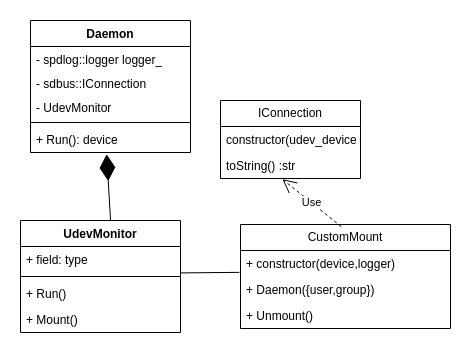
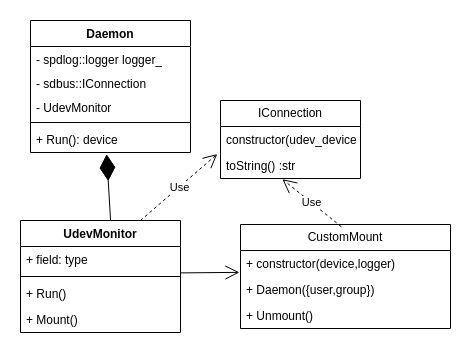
  <mxCell id="0" />
  <mxCell id="1" parent="0" />
  <mxCell id="2" value="Daemon" style="swimlane;fontStyle=1;align=center;verticalAlign=top;childLayout=stackLayout;horizontal=1;startSize=26;horizontalStack=0;resizeParent=1;resizeParentMax=0;resizeLast=0;collapsible=1;marginBottom=0;whiteSpace=wrap;html=1;" vertex="1" parent="1"><mxGeometry x="30" y="20" width="160" height="132" as="geometry" /></mxCell>
  <mxCell id="3" value="- spdlog::logger logger_" style="text;strokeColor=none;fillColor=none;align=left;verticalAlign=top;spacingLeft=4;spacingRight=4;overflow=hidden;rotatable=0;points=[[0,0.5],[1,0.5]];portConstraint=eastwest;whiteSpace=wrap;html=1;" vertex="1" parent="2"><mxGeometry y="26" width="160" height="24" as="geometry" /></mxCell>
  <mxCell id="4" value="- sdbus::IConnection" style="text;strokeColor=none;fillColor=none;align=left;verticalAlign=top;spacingLeft=4;spacingRight=4;overflow=hidden;rotatable=0;points=[[0,0.5],[1,0.5]];portConstraint=eastwest;whiteSpace=wrap;html=1;" vertex="1" parent="2"><mxGeometry y="50" width="160" height="24" as="geometry" /></mxCell>
  <mxCell id="5" value="- UdevMonitor" style="text;strokeColor=none;fillColor=none;align=left;verticalAlign=top;spacingLeft=4;spacingRight=4;overflow=hidden;rotatable=0;points=[[0,0.5],[1,0.5]];portConstraint=eastwest;whiteSpace=wrap;html=1;" vertex="1" parent="2"><mxGeometry y="74" width="160" height="24" as="geometry" /></mxCell>
  <mxCell id="6" value="" style="line;strokeWidth=1;fillColor=none;align=left;verticalAlign=middle;spacingTop=-1;spacingLeft=3;spacingRight=3;rotatable=0;labelPosition=right;points=[];portConstraint=eastwest;strokeColor=inherit;" vertex="1" parent="2"><mxGeometry y="98" width="160" height="8" as="geometry" /></mxCell>
  <mxCell id="7" value="+ Run(): device" style="text;strokeColor=none;fillColor=none;align=left;verticalAlign=top;spacingLeft=4;spacingRight=4;overflow=hidden;rotatable=0;points=[[0,0.5],[1,0.5]];portConstraint=eastwest;whiteSpace=wrap;html=1;" vertex="1" parent="2"><mxGeometry y="106" width="160" height="26" as="geometry" /></mxCell>
  <mxCell id="8" value="UdevMonitor" style="swimlane;fontStyle=1;align=center;verticalAlign=top;childLayout=stackLayout;horizontal=1;startSize=26;horizontalStack=0;resizeParent=1;resizeParentMax=0;resizeLast=0;collapsible=1;marginBottom=0;whiteSpace=wrap;html=1;" vertex="1" parent="1"><mxGeometry x="20" y="220" width="160" height="112" as="geometry" /></mxCell>
  <mxCell id="9" value="+ field: type" style="text;strokeColor=none;fillColor=none;align=left;verticalAlign=top;spacingLeft=4;spacingRight=4;overflow=hidden;rotatable=0;points=[[0,0.5],[1,0.5]];portConstraint=eastwest;whiteSpace=wrap;html=1;" vertex="1" parent="8"><mxGeometry y="26" width="160" height="26" as="geometry" /></mxCell>
  <mxCell id="10" value="" style="line;strokeWidth=1;fillColor=none;align=left;verticalAlign=middle;spacingTop=-1;spacingLeft=3;spacingRight=3;rotatable=0;labelPosition=right;points=[];portConstraint=eastwest;strokeColor=inherit;" vertex="1" parent="8"><mxGeometry y="52" width="160" height="8" as="geometry" /></mxCell>
  <mxCell id="11" value="+ Run()" style="text;strokeColor=none;fillColor=none;align=left;verticalAlign=top;spacingLeft=4;spacingRight=4;overflow=hidden;rotatable=0;points=[[0,0.5],[1,0.5]];portConstraint=eastwest;whiteSpace=wrap;html=1;" vertex="1" parent="8"><mxGeometry y="60" width="160" height="26" as="geometry" /></mxCell>
  <mxCell id="12" value="+ Mount()" style="text;strokeColor=none;fillColor=none;align=left;verticalAlign=top;spacingLeft=4;spacingRight=4;overflow=hidden;rotatable=0;points=[[0,0.5],[1,0.5]];portConstraint=eastwest;whiteSpace=wrap;html=1;" vertex="1" parent="8"><mxGeometry y="86" width="160" height="26" as="geometry" /></mxCell>
  <mxCell id="13" value="" style="endArrow=diamondThin;endFill=1;endSize=24;html=1;rounded=0;entryX=0.476;entryY=1.066;entryDx=0;entryDy=0;entryPerimeter=0;exitX=0.563;exitY=0;exitDx=0;exitDy=0;exitPerimeter=0;" edge="1" parent="1" source="8" target="7"><mxGeometry width="160" relative="1" as="geometry"><mxPoint x="-100" y="10" as="sourcePoint" /><mxPoint x="210" y="190" as="targetPoint" /></mxGeometry></mxCell>
  <mxCell id="14" value="CustomMount" style="swimlane;fontStyle=0;childLayout=stackLayout;horizontal=1;startSize=26;fillColor=none;horizontalStack=0;resizeParent=1;resizeParentMax=0;resizeLast=0;collapsible=1;marginBottom=0;whiteSpace=wrap;html=1;" vertex="1" parent="1"><mxGeometry x="240" y="224" width="210" height="104" as="geometry" /></mxCell>
  <mxCell id="15" value="+ constructor(device,logger)" style="text;strokeColor=none;fillColor=none;align=left;verticalAlign=top;spacingLeft=4;spacingRight=4;overflow=hidden;rotatable=0;points=[[0,0.5],[1,0.5]];portConstraint=eastwest;whiteSpace=wrap;html=1;" vertex="1" parent="14"><mxGeometry y="26" width="210" height="26" as="geometry" /></mxCell>
  <mxCell id="16" value="+ Daemon({user,group})" style="text;strokeColor=none;fillColor=none;align=left;verticalAlign=top;spacingLeft=4;spacingRight=4;overflow=hidden;rotatable=0;points=[[0,0.5],[1,0.5]];portConstraint=eastwest;whiteSpace=wrap;html=1;" vertex="1" parent="14"><mxGeometry y="52" width="210" height="26" as="geometry" /></mxCell>
  <mxCell id="17" value="+ Unmount()" style="text;strokeColor=none;fillColor=none;align=left;verticalAlign=top;spacingLeft=4;spacingRight=4;overflow=hidden;rotatable=0;points=[[0,0.5],[1,0.5]];portConstraint=eastwest;whiteSpace=wrap;html=1;" vertex="1" parent="14"><mxGeometry y="78" width="210" height="26" as="geometry" /></mxCell>
- <mxCell id="18" value="" style="endArrow=none;endFill=1;endSize=12;html=1;rounded=0;entryX=-0.005;entryY=0.841;entryDx=0;entryDy=0;entryPerimeter=0;exitX=0.997;exitY=1.016;exitDx=0;exitDy=0;exitPerimeter=0;" edge="1" parent="1" source="9" target="15"><mxGeometry width="160" relative="1" as="geometry"><mxPoint x="50" y="240" as="sourcePoint" /><mxPoint x="210" y="240" as="targetPoint" /></mxGeometry></mxCell>
+ <mxCell id="18" value="" style="endArrow=open;endFill=1;endSize=12;html=1;rounded=0;entryX=-0.005;entryY=0.841;entryDx=0;entryDy=0;entryPerimeter=0;exitX=0.997;exitY=1.016;exitDx=0;exitDy=0;exitPerimeter=0;" edge="1" parent="1" source="9" target="15"><mxGeometry width="160" relative="1" as="geometry"><mxPoint x="50" y="240" as="sourcePoint" /><mxPoint x="210" y="240" as="targetPoint" /></mxGeometry></mxCell>
  <mxCell id="19" value="IConnection" style="swimlane;fontStyle=0;childLayout=stackLayout;horizontal=1;startSize=26;fillColor=none;horizontalStack=0;resizeParent=1;resizeParentMax=0;resizeLast=0;collapsible=1;marginBottom=0;whiteSpace=wrap;html=1;" vertex="1" parent="1"><mxGeometry x="220" y="100" width="140" height="78" as="geometry" /></mxCell>
  <mxCell id="20" value="constructor(udev_device)" style="text;strokeColor=none;fillColor=none;align=left;verticalAlign=top;spacingLeft=4;spacingRight=4;overflow=hidden;rotatable=0;points=[[0,0.5],[1,0.5]];portConstraint=eastwest;whiteSpace=wrap;html=1;" vertex="1" parent="19"><mxGeometry y="26" width="140" height="26" as="geometry" /></mxCell>
  <mxCell id="21" value="toString() :str" style="text;strokeColor=none;fillColor=none;align=left;verticalAlign=top;spacingLeft=4;spacingRight=4;overflow=hidden;rotatable=0;points=[[0,0.5],[1,0.5]];portConstraint=eastwest;whiteSpace=wrap;html=1;" vertex="1" parent="19"><mxGeometry y="52" width="140" height="26" as="geometry" /></mxCell>
+ <mxCell id="22" value="Use" style="endArrow=open;endSize=12;dashed=1;html=1;rounded=0;entryX=-0.023;entryY=1.06;entryDx=0;entryDy=0;entryPerimeter=0;exitX=0.75;exitY=0;exitDx=0;exitDy=0;" edge="1" parent="1" source="8" target="20"><mxGeometry width="160" relative="1" as="geometry"><mxPoint x="50" y="240" as="sourcePoint" /><mxPoint x="210" y="240" as="targetPoint" /></mxGeometry></mxCell>
  <mxCell id="23" value="Use" style="endArrow=open;endSize=12;dashed=1;html=1;rounded=0;entryX=0.442;entryY=1.027;entryDx=0;entryDy=0;entryPerimeter=0;exitX=0.48;exitY=0.021;exitDx=0;exitDy=0;exitPerimeter=0;" edge="1" parent="1" source="14" target="21"><mxGeometry width="160" relative="1" as="geometry"><mxPoint x="50" y="240" as="sourcePoint" /><mxPoint x="210" y="240" as="targetPoint" /></mxGeometry></mxCell>
